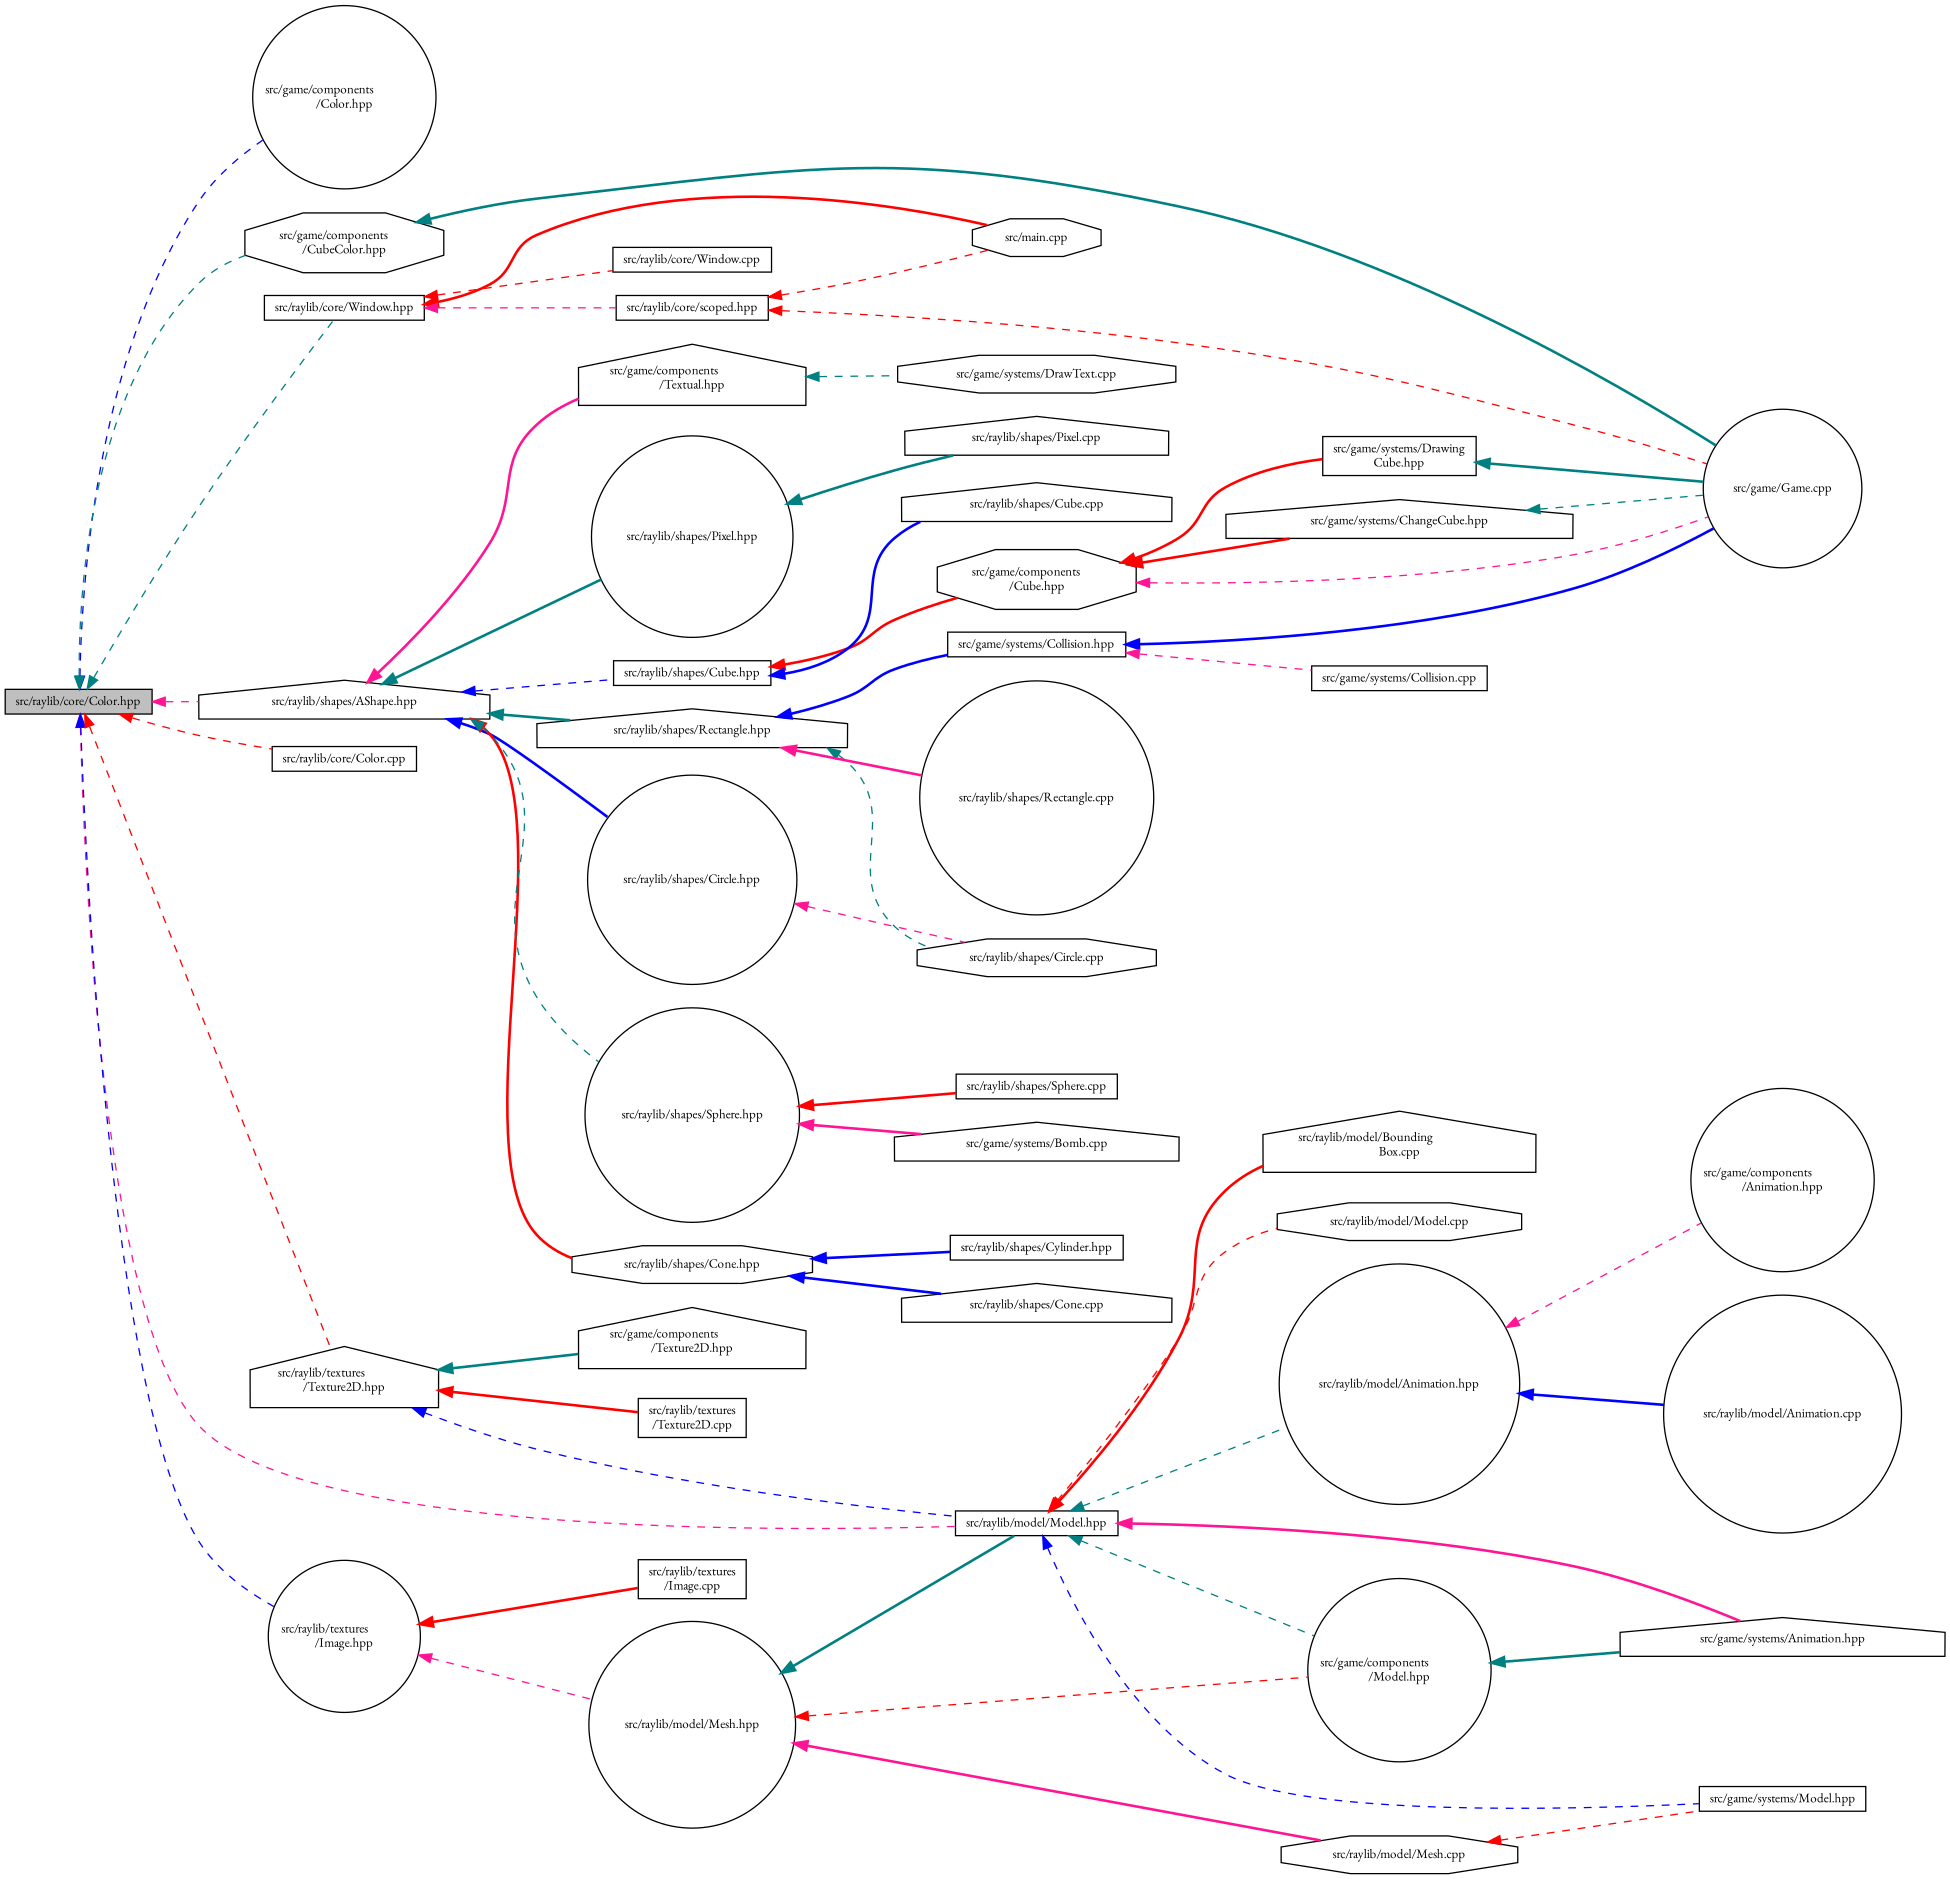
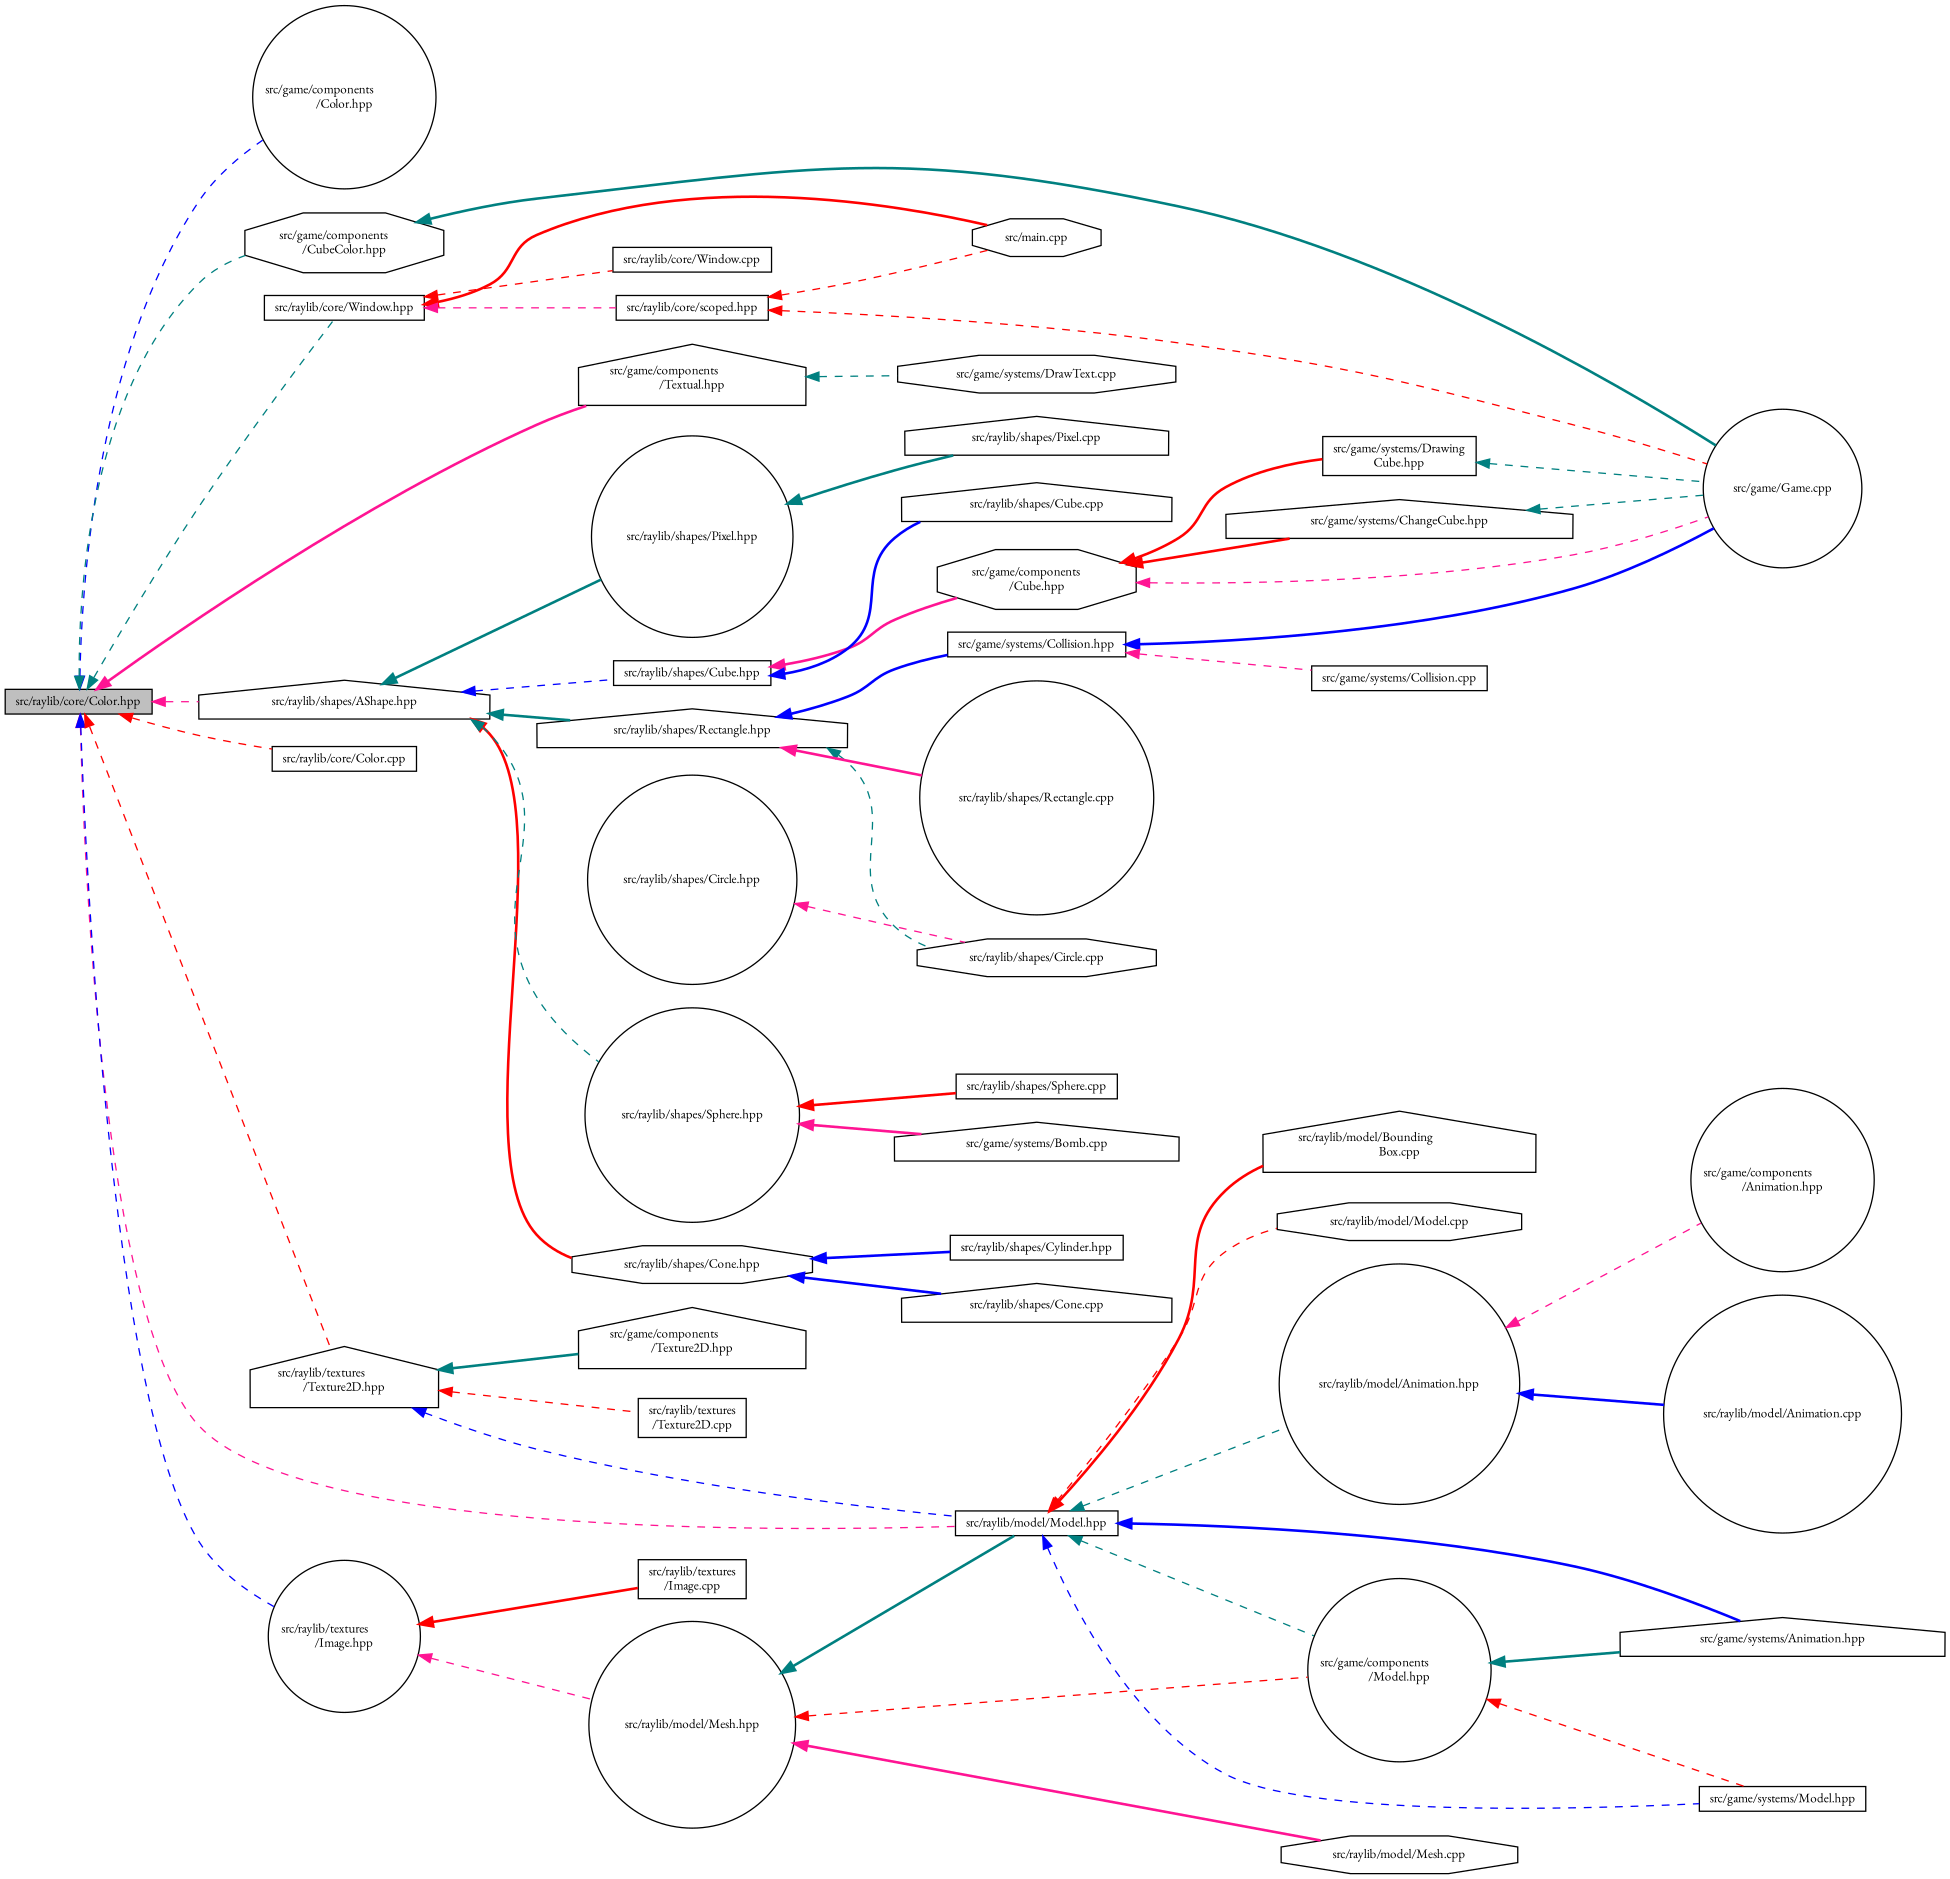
  digraph {
    fontname="EB Garamond"
    rankdir=LR
    node [color=black fillcolor=white fontname="EB Garamond" fontsize=10 shape=box style=filled]
    edge [color=red dir=back fontname="EB Garamond" fontsize=10 labelfontname=Helvetica labelfontsize=10 style=dashed]
    n1 [fillcolor=grey75 fontcolor=black height=0.2 label="src/raylib/core/Color.hpp" width=0.4]
    n2 [height=0.2 label="src/game/components\l/Color.hpp" shape=circle width=0.4]
    n3 [height=0.2 label="src/game/components\l/CubeColor.hpp" shape=octagon width=0.4]
    n4 [height=0.2 label="src/game/components\l/Textual.hpp" shape=house width=0.4]
    n5 [height=0.2 label="src/raylib/core/Window.hpp" width=0.4]
    n6 [height=0.2 label="src/raylib/core/Color.cpp" width=0.4]
    n7 [height=0.2 label="src/raylib/model/Model.hpp" width=0.4]
    n8 [height=0.2 label="src/raylib/shapes/AShape.hpp" shape=house width=0.4]
    n9 [height=0.2 label="src/raylib/textures\l/Image.hpp" shape=circle width=0.4]
    n10 [height=0.2 label="src/raylib/textures\l/Texture2D.hpp" shape=house width=0.4]
    n11 [height=0.2 label="src/game/Game.cpp" shape=circle width=0.4]
    n12 [height=0.2 label="src/game/systems/DrawText.cpp" shape=octagon width=0.4]
    n13 [height=0.2 label="src/main.cpp" shape=octagon width=0.4]
    n14 [height=0.2 label="src/raylib/core/scoped.hpp" width=0.4]
    n15 [height=0.2 label="src/raylib/core/Window.cpp" width=0.4]
    n16 [height=0.2 label="src/game/components\l/Model.hpp" shape=circle width=0.4]
    n17 [height=0.2 label="src/game/systems/Animation.hpp" shape=house width=0.4]
    n18 [height=0.2 label="src/game/systems/Model.hpp" width=0.4]
    n19 [height=0.2 label="src/raylib/model/Animation.hpp" shape=circle width=0.4]
    n20 [height=0.2 label="src/raylib/model/Bounding\lBox.cpp" shape=house width=0.4]
    n21 [height=0.2 label="src/raylib/model/Model.cpp" shape=octagon width=0.4]
    n22 [height=0.2 label="src/raylib/shapes/Circle.hpp" shape=circle width=0.4]
    n23 [height=0.2 label="src/raylib/shapes/Rectangle.hpp" shape=house width=0.4]
    n24 [height=0.2 label="src/raylib/shapes/Cone.hpp" shape=octagon width=0.4]
    n25 [height=0.2 label="src/raylib/shapes/Cube.hpp" width=0.4]
    n26 [height=0.2 label="src/raylib/shapes/Pixel.hpp" shape=circle width=0.4]
    n27 [height=0.2 label="src/raylib/shapes/Sphere.hpp" shape=circle width=0.4]
    n28 [height=0.2 label="src/raylib/model/Mesh.hpp" shape=circle width=0.4]
    n29 [height=0.2 label="src/raylib/textures\l/Image.cpp" width=0.4]
    n30 [height=0.2 label="src/game/components\l/Texture2D.hpp" shape=house width=0.4]
    n31 [height=0.2 label="src/raylib/textures\l/Texture2D.cpp" width=0.4]
    n32 [height=0.2 label="src/game/systems/ChangeCube.hpp" shape=house width=0.4]
    n33 [height=0.2 label="src/game/components\l/Animation.hpp" shape=circle width=0.4]
    n34 [height=0.2 label="src/raylib/model/Animation.cpp" shape=circle width=0.4]
    n35 [height=0.2 label="src/raylib/shapes/Circle.cpp" shape=octagon width=0.4]
    n36 [height=0.2 label="src/game/systems/Collision.hpp" width=0.4]
    n37 [height=0.2 label="src/raylib/shapes/Rectangle.cpp" shape=circle width=0.4]
    n38 [height=0.2 label="src/raylib/shapes/Cone.cpp" shape=house width=0.4]
    n39 [height=0.2 label="src/raylib/shapes/Cylinder.hpp" width=0.4]
    n40 [height=0.2 label="src/game/components\l/Cube.hpp" shape=octagon width=0.4]
    n41 [height=0.2 label="src/raylib/shapes/Cube.cpp" shape=house width=0.4]
    n42 [height=0.2 label="src/raylib/shapes/Pixel.cpp" shape=house width=0.4]
    n43 [height=0.2 label="src/game/systems/Bomb.cpp" shape=house width=0.4]
    n44 [height=0.2 label="src/raylib/shapes/Sphere.cpp" width=0.4]
    n45 [height=0.2 label="src/game/systems/Collision.cpp" width=0.4]
    n46 [height=0.2 label="src/game/systems/Drawing\lCube.hpp" width=0.4]
    n47 [height=0.2 label="src/raylib/model/Mesh.cpp" shape=octagon width=0.4]
    n1 -> n2 [color=blue]
    n1 -> n3 [color=teal]
-   n8 -> n4 [color=deeppink style=bold]
+   n1 -> n4 [color=deeppink style=bold]
    n1 -> n5 [color=teal]
    n1 -> n6
    n1 -> n7 [color=deeppink]
    n1 -> n8 [color=deeppink]
    n1 -> n9 [color=blue]
    n1 -> n10
    n3 -> n11 [color=teal style=bold]
    n4 -> n12 [color=teal]
    n5 -> n13 [style=bold]
    n5 -> n14 [color=deeppink]
    n5 -> n15
    n7 -> n16 [color=teal]
-   n7 -> n17 [color=deeppink style=bold]
+   n7 -> n17 [color=blue style=bold]
    n7 -> n18 [color=blue]
    n7 -> n19 [color=teal]
    n7 -> n20 [style=bold]
    n7 -> n21
-   n8 -> n22 [color=blue style=bold]
    n8 -> n23 [color=teal style=bold]
    n8 -> n24 [style=bold]
    n8 -> n25 [color=blue]
    n8 -> n26 [color=teal style=bold]
    n8 -> n27 [color=teal]
    n9 -> n28 [color=deeppink]
    n9 -> n29 [style=bold]
    n10 -> n7 [color=blue]
    n10 -> n30 [color=teal style=bold]
-   n10 -> n31 [style=bold]
+   n10 -> n31
    n14 -> n11
    n14 -> n13
    n16 -> n17 [color=teal style=bold]
-   n47 -> n18
+   n16 -> n18
    n19 -> n33 [color=deeppink]
    n19 -> n34 [color=blue style=bold]
    n22 -> n35 [color=deeppink]
    n23 -> n35 [color=teal]
    n23 -> n36 [color=blue style=bold]
    n23 -> n37 [color=deeppink style=bold]
    n24 -> n38 [color=blue style=bold]
    n24 -> n39 [color=blue style=bold]
-   n25 -> n40 [style=bold]
+   n25 -> n40 [color=deeppink style=bold]
    n25 -> n41 [color=blue style=bold]
    n26 -> n42 [color=teal style=bold]
    n27 -> n43 [color=deeppink style=bold]
    n27 -> n44 [style=bold]
    n28 -> n7 [color=teal style=bold]
    n28 -> n16
    n28 -> n47 [color=deeppink style=bold]
    n32 -> n11 [color=teal]
    n36 -> n11 [color=blue style=bold]
    n36 -> n45 [color=deeppink]
    n40 -> n11 [color=deeppink]
    n40 -> n32 [style=bold]
    n40 -> n46 [style=bold]
-   n46 -> n11 [color=teal style=bold]
+   n46 -> n11 [color=teal]
  }
